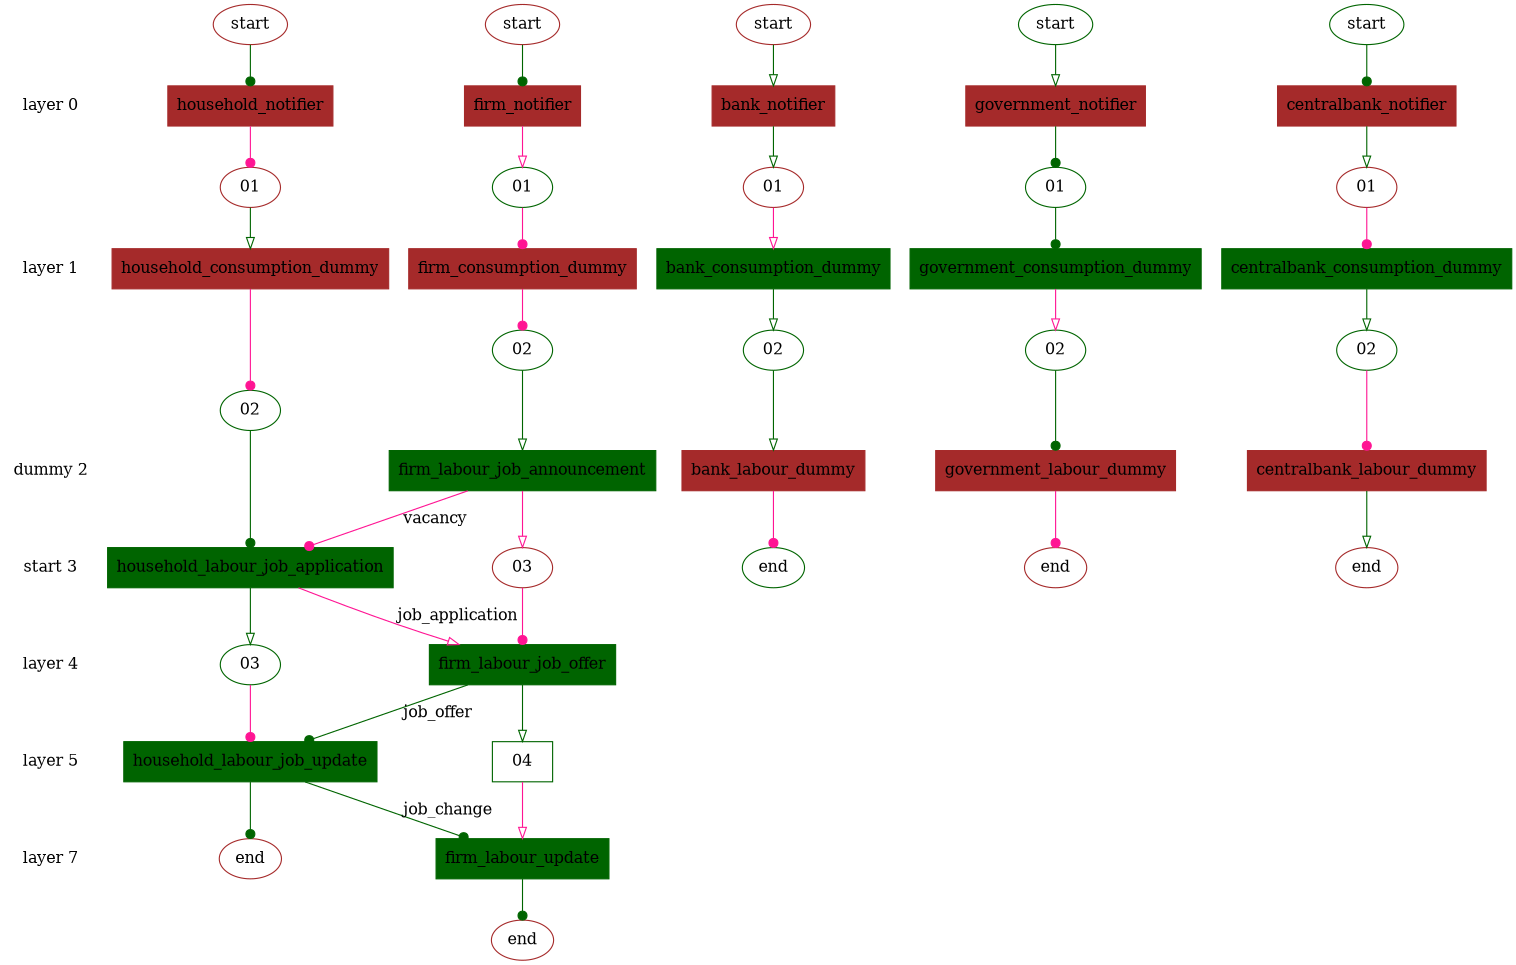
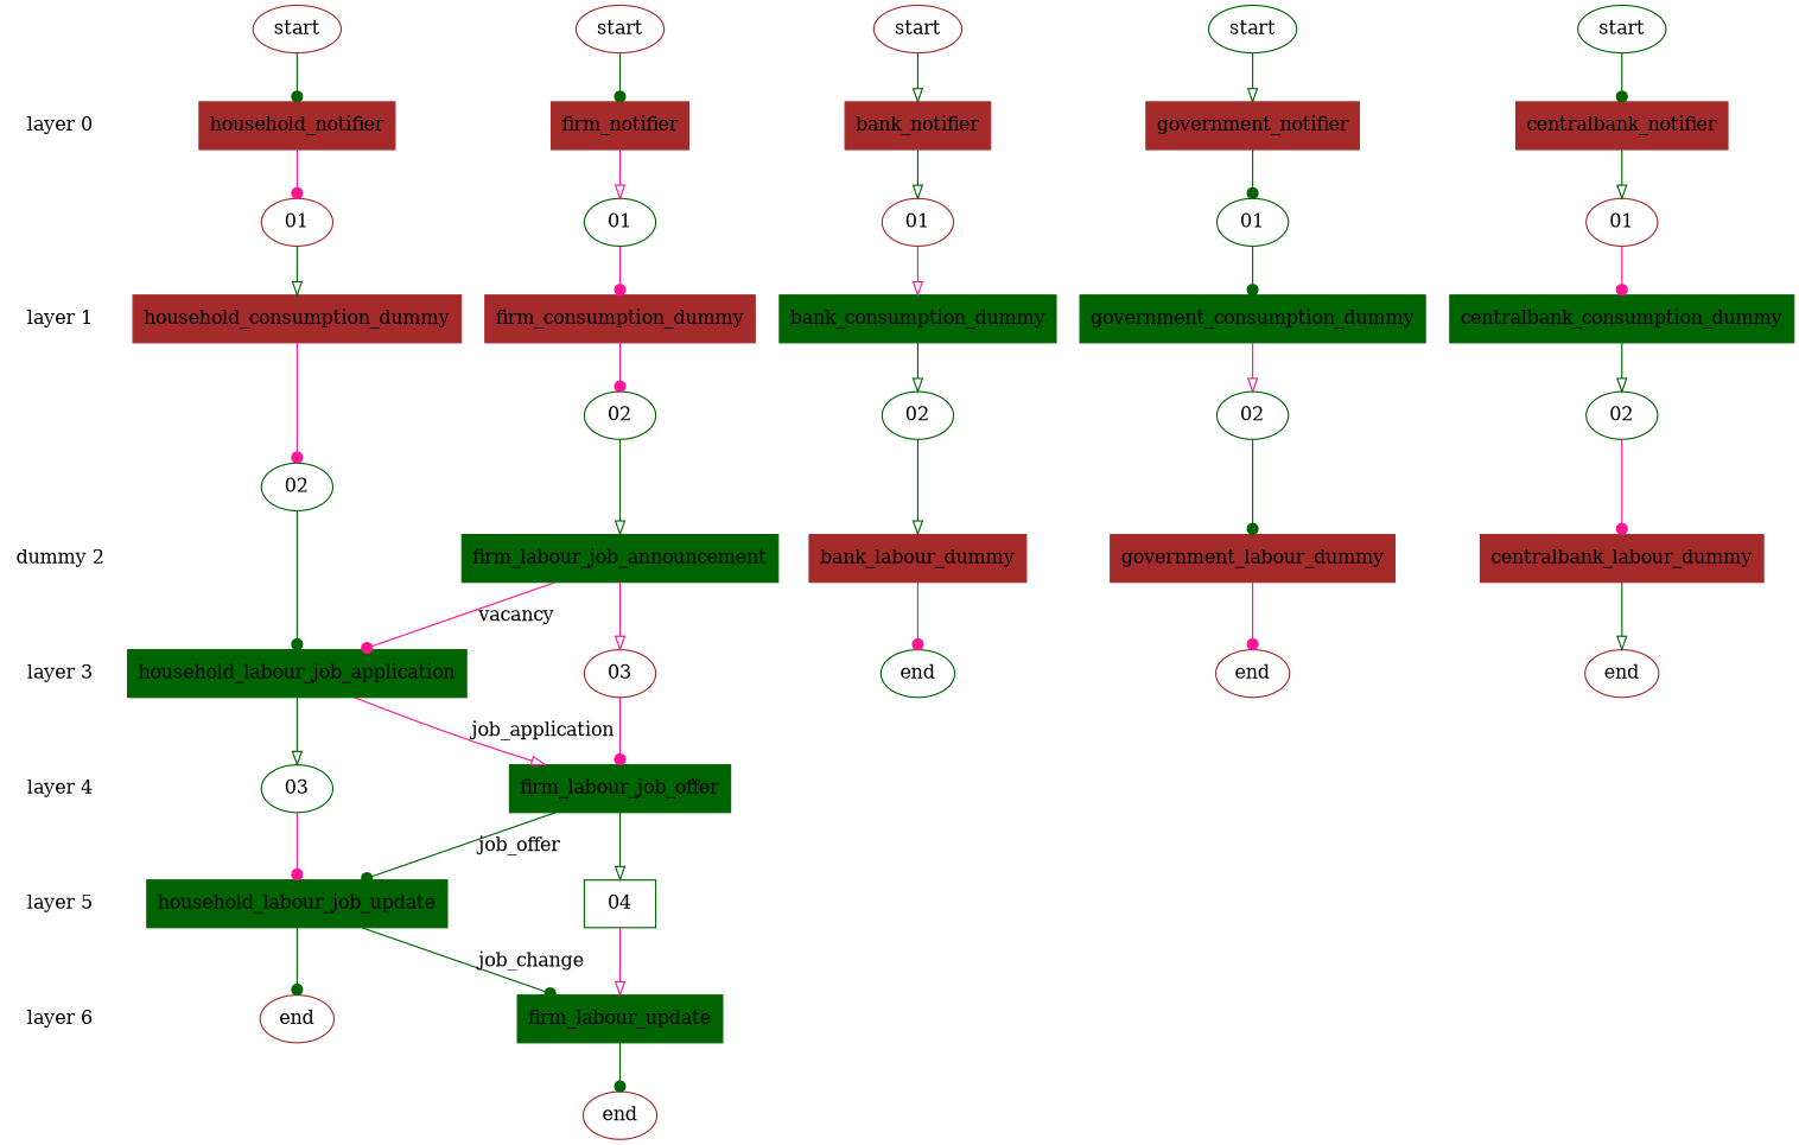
  digraph {
    rankdir=TB
    node [color=brown]
    edge [arrowhead=dot color=darkgreen]
    n1 [label="layer 0" shape=plaintext]
    n2 [label=firm_notifier shape=box style=filled]
    n3 [label=household_notifier shape=box style=filled]
    n4 [label=bank_notifier shape=box style=filled]
    n5 [label=government_notifier shape=box style=filled]
    n6 [label=centralbank_notifier shape=box style=filled]
    n7 [color=darkgreen label="layer 1" shape=plaintext]
    n8 [label=firm_consumption_dummy shape=box style=filled]
    n9 [label=household_consumption_dummy shape=box style=filled]
    n10 [color=darkgreen label=bank_consumption_dummy shape=box style=filled]
    n11 [color=darkgreen label=government_consumption_dummy shape=box style=filled]
    n12 [color=darkgreen label=centralbank_consumption_dummy shape=box style=filled]
    n13 [label="dummy 2" shape=plaintext]
    n14 [color=darkgreen label=firm_labour_job_announcement shape=box style=filled]
    n15 [label=bank_labour_dummy shape=box style=filled]
    n16 [label=government_labour_dummy shape=box style=filled]
    n17 [label=centralbank_labour_dummy shape=box style=filled]
-   n18 [label="start 3" shape=plaintext]
+   n18 [label="layer 3" shape=plaintext]
    n19 [color=darkgreen label=household_labour_job_application shape=box style=filled]
    n20 [color=darkgreen label="layer 4" shape=plaintext]
    n21 [color=darkgreen label=firm_labour_job_offer shape=box style=filled]
    n22 [label="layer 5" shape=plaintext]
    n23 [color=darkgreen label=household_labour_job_update shape=box style=filled]
-   n24 [label="layer 7" shape=plaintext]
+   n24 [label="layer 6" shape=plaintext]
    n25 [color=darkgreen label=firm_labour_update shape=box style=filled]
    n26 [color=darkgreen label=01]
    n27 [label=01]
    n28 [label=01]
    n29 [color=darkgreen label=01]
    n30 [label=01]
    n31 [color=darkgreen label=02]
    n32 [color=darkgreen label=02]
    n33 [color=darkgreen label=02]
    n34 [color=darkgreen label=02]
    n35 [color=darkgreen label=02]
    n36 [label=03]
    n37 [color=darkgreen label=end]
    n38 [label=end]
    n39 [label=end]
    n40 [color=darkgreen label=03]
    n41 [color=darkgreen label=04 shape=box]
    n42 [label=end]
    n43 [label=end]
    n44 [label=start]
    n45 [label=start]
    n46 [label=start]
    n47 [color=darkgreen label=start]
    n48 [color=darkgreen label=start]
    subgraph sub_1 {
      rank=same
      n1
      n2
      n3
      n4
      n5
      n6
    }
    subgraph sub_2 {
      rank=same
      n7
      n8
      n9
      n10
      n11
      n12
    }
    subgraph sub_3 {
      rank=same
      n13
      n14
      n15
      n16
      n17
    }
    subgraph sub_4 {
      rank=same
      n18
      n19
    }
    subgraph sub_5 {
      rank=same
      n20
      n21
    }
    subgraph sub_6 {
      rank=same
      n22
      n23
    }
    subgraph sub_7 {
      rank=same
      n24
      n25
    }
    n1 -> n7 [style=invis arrowhead="" color=""]
    n2 -> n26 [arrowhead=onormal color=deeppink]
    n3 -> n27 [color=deeppink]
    n4 -> n28 [arrowhead=onormal]
    n5 -> n29
    n6 -> n30 [arrowhead=onormal]
    n7 -> n13 [style=invis arrowhead="" color=""]
    n8 -> n31 [color=deeppink]
    n9 -> n32 [color=deeppink]
    n10 -> n33 [arrowhead=onormal]
    n11 -> n34 [arrowhead=onormal color=deeppink]
    n12 -> n35 [arrowhead=onormal]
    n13 -> n18 [style=invis arrowhead="" color=""]
    n14 -> n19 [color=deeppink constraint=false label=vacancy]
    n14 -> n36 [arrowhead=onormal color=deeppink]
    n15 -> n37 [color=deeppink]
    n16 -> n38 [color=deeppink]
    n17 -> n39 [arrowhead=onormal]
    n18 -> n20 [style=invis arrowhead="" color=""]
    n19 -> n21 [arrowhead=onormal color=deeppink constraint=false label=job_application]
    n19 -> n40 [arrowhead=onormal]
    n20 -> n22 [style=invis arrowhead="" color=""]
    n21 -> n23 [constraint=false label=job_offer]
    n21 -> n41 [arrowhead=onormal]
    n22 -> n24 [style=invis arrowhead="" color=""]
    n23 -> n25 [constraint=false label=job_change]
    n23 -> n42
    n25 -> n43
    n26 -> n8 [color=deeppink]
    n27 -> n9 [arrowhead=onormal]
    n28 -> n10 [arrowhead=onormal color=deeppink]
    n29 -> n11
    n30 -> n12 [color=deeppink]
    n31 -> n14 [arrowhead=onormal]
    n32 -> n19
    n33 -> n15 [arrowhead=onormal]
    n34 -> n16
    n35 -> n17 [color=deeppink]
    n36 -> n21 [color=deeppink]
    n40 -> n23 [color=deeppink]
    n41 -> n25 [arrowhead=onormal color=deeppink]
    n44 -> n2
    n45 -> n3
    n46 -> n4 [arrowhead=onormal]
    n47 -> n5 [arrowhead=onormal]
    n48 -> n6
  }
